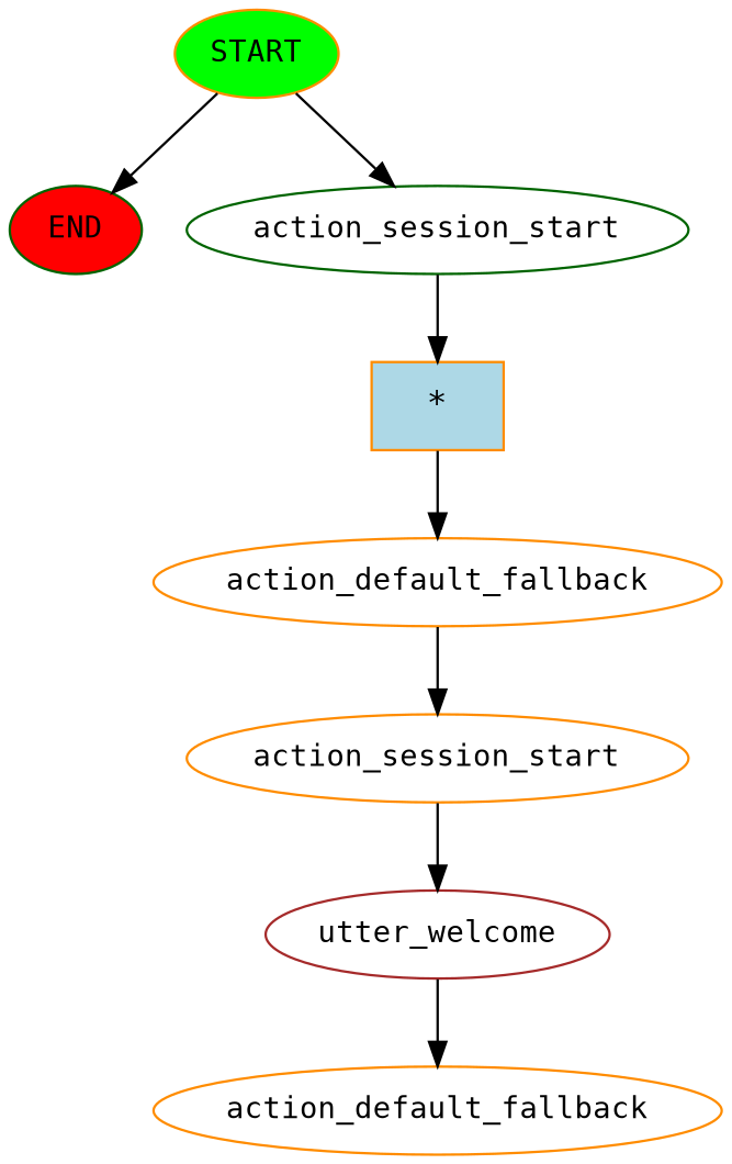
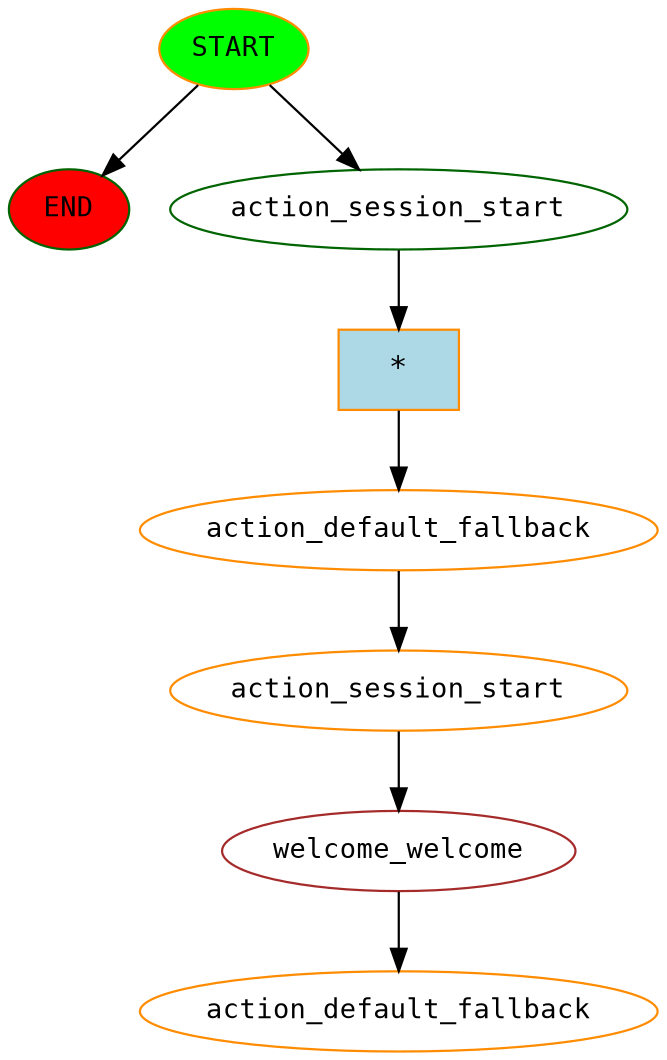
  digraph {
    fontname="DejaVu Sans Mono"
    node [fontsize=12 color=darkorange fontname="DejaVu Sans Mono"]
    edge [fontname="DejaVu Sans Mono"]
    n1 [fillcolor=green label=START style=filled]
    n2 [fillcolor=red label=END style=filled color=darkgreen]
    n3 [label=action_session_start color=darkgreen]
    n4 [fillcolor=lightblue label="*" shape=rect style=filled fontsize=""]
    n5 [label=action_default_fallback]
    n6 [label=action_session_start]
-   n7 [label=utter_welcome color=brown]
+   n7 [label=welcome_welcome color=brown]
    n8 [label=action_default_fallback]
    n1 -> n2
    n1 -> n3
    n3 -> n4
    n4 -> n5
    n5 -> n6
    n6 -> n7
    n7 -> n8
  }
